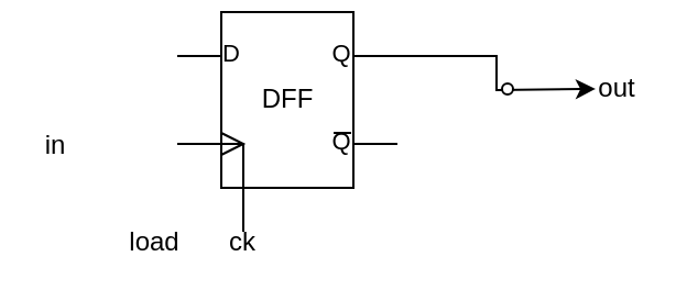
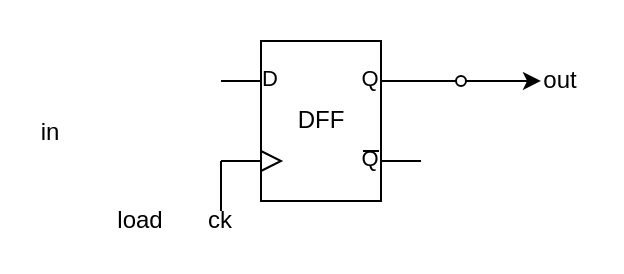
  <mxCell id="0" />
  <mxCell id="1" parent="0" />
  <mxCell id="2" style="edgeStyle=orthogonalEdgeStyle;rounded=0;orthogonalLoop=1;jettySize=auto;html=1;exitX=1;exitY=0.25;exitDx=0;exitDy=0;exitPerimeter=0;" edge="1" parent="1" source="3"><mxGeometry relative="1" as="geometry"><mxPoint x="270" y="39.962" as="targetPoint" /></mxGeometry></mxCell>
- <mxCell id="3" value="DFF" style="verticalLabelPosition=middle;shadow=0;dashed=0;align=center;html=1;verticalAlign=middle;shape=mxgraph.electrical.logic_gates.d_type_flip-flop;labelPosition=center;" vertex="1" parent="1"><mxGeometry x="80" y="5" width="100" height="80" as="geometry" /></mxCell>
+ <mxCell id="3" value="DFF" style="verticalLabelPosition=middle;shadow=0;dashed=0;align=center;html=1;verticalAlign=middle;shape=mxgraph.electrical.logic_gates.d_type_flip-flop;labelPosition=center;" vertex="1" parent="1"><mxGeometry x="110" y="20" width="100" height="80" as="geometry" /></mxCell>
  <mxCell id="4" value="in" style="text;strokeColor=none;align=center;fillColor=none;html=1;verticalAlign=middle;whiteSpace=wrap;rounded=0;" vertex="1" parent="1"><mxGeometry x="20" y="61" width="10" height="10" as="geometry" /></mxCell>
  <mxCell id="5" value="load" style="text;strokeColor=none;align=center;fillColor=none;html=1;verticalAlign=middle;whiteSpace=wrap;rounded=0;" vertex="1" parent="1"><mxGeometry x="55" y="105" width="30" height="10" as="geometry" /></mxCell>
  <mxCell id="6" value="out" style="text;strokeColor=none;align=center;fillColor=none;html=1;verticalAlign=middle;whiteSpace=wrap;rounded=0;" vertex="1" parent="1"><mxGeometry x="270" y="35" width="20" height="10" as="geometry" /></mxCell>
  <mxCell id="7" value="" style="ellipse;whiteSpace=wrap;html=1;aspect=fixed;" vertex="1" parent="1"><mxGeometry x="227.5" y="37.5" width="5" height="5" as="geometry" /></mxCell>
  <mxCell id="8" value="ck" style="text;strokeColor=none;align=center;fillColor=none;html=1;verticalAlign=middle;whiteSpace=wrap;rounded=0;" vertex="1" parent="1"><mxGeometry x="100" y="105" width="20" height="10" as="geometry" /></mxCell>
  <mxCell id="9" style="edgeStyle=orthogonalEdgeStyle;rounded=0;orthogonalLoop=1;jettySize=auto;html=1;entryX=0;entryY=0.75;entryDx=0;entryDy=0;entryPerimeter=0;endArrow=none;endFill=0;" edge="1" parent="1" source="8" target="3"><mxGeometry relative="1" as="geometry"><Array as="points"><mxPoint x="110" y="85" /><mxPoint x="110" y="85" /></Array></mxGeometry></mxCell>
